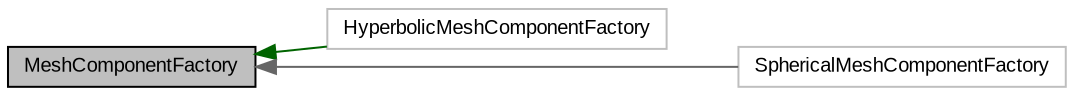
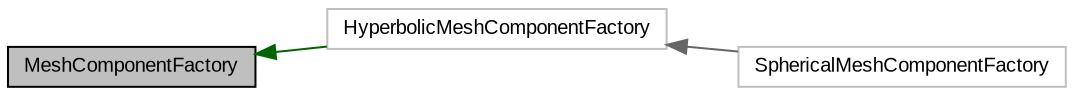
  digraph {
    fontname="Liberation Sans"
    rankdir=LR
    node [color=grey75 fillcolor=white fontname="Liberation Sans" fontsize=10 shape=record style=filled]
    edge [dir=back fontname="Liberation Sans" fontsize=10 labelfontname=Helvetica labelfontsize=10 style=solid]
    n1 [color=black fillcolor=grey75 fontcolor=black height=0.2 label=MeshComponentFactory width=0.4]
    n2 [height=0.2 label=HyperbolicMeshComponentFactory width=0.4]
    n3 [height=0.2 label=SphericalMeshComponentFactory width=0.4]
    n1 -> n2 [color=darkgreen]
-   n1 -> n3 [color=gray40]
+   n2 -> n3 [color=gray40]
  }
